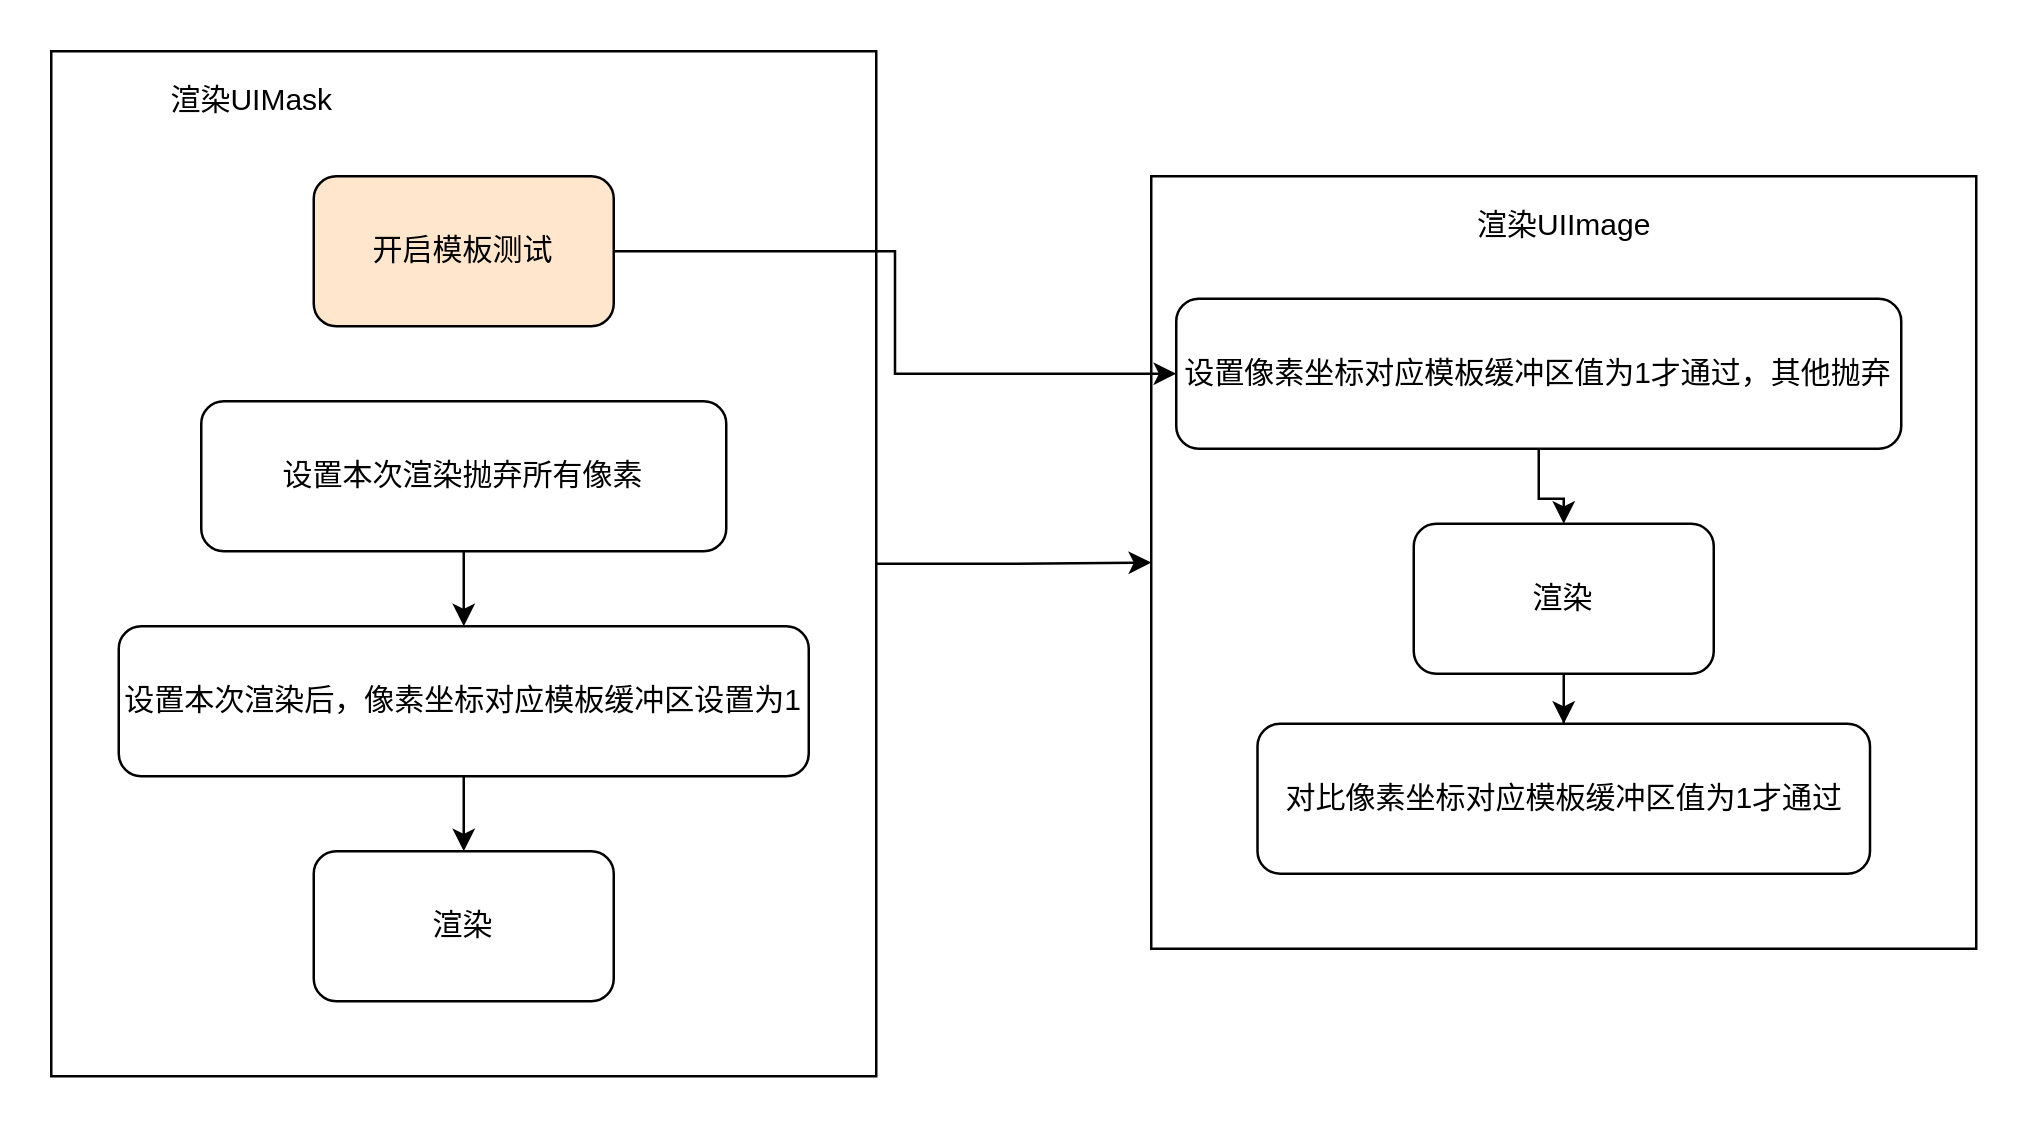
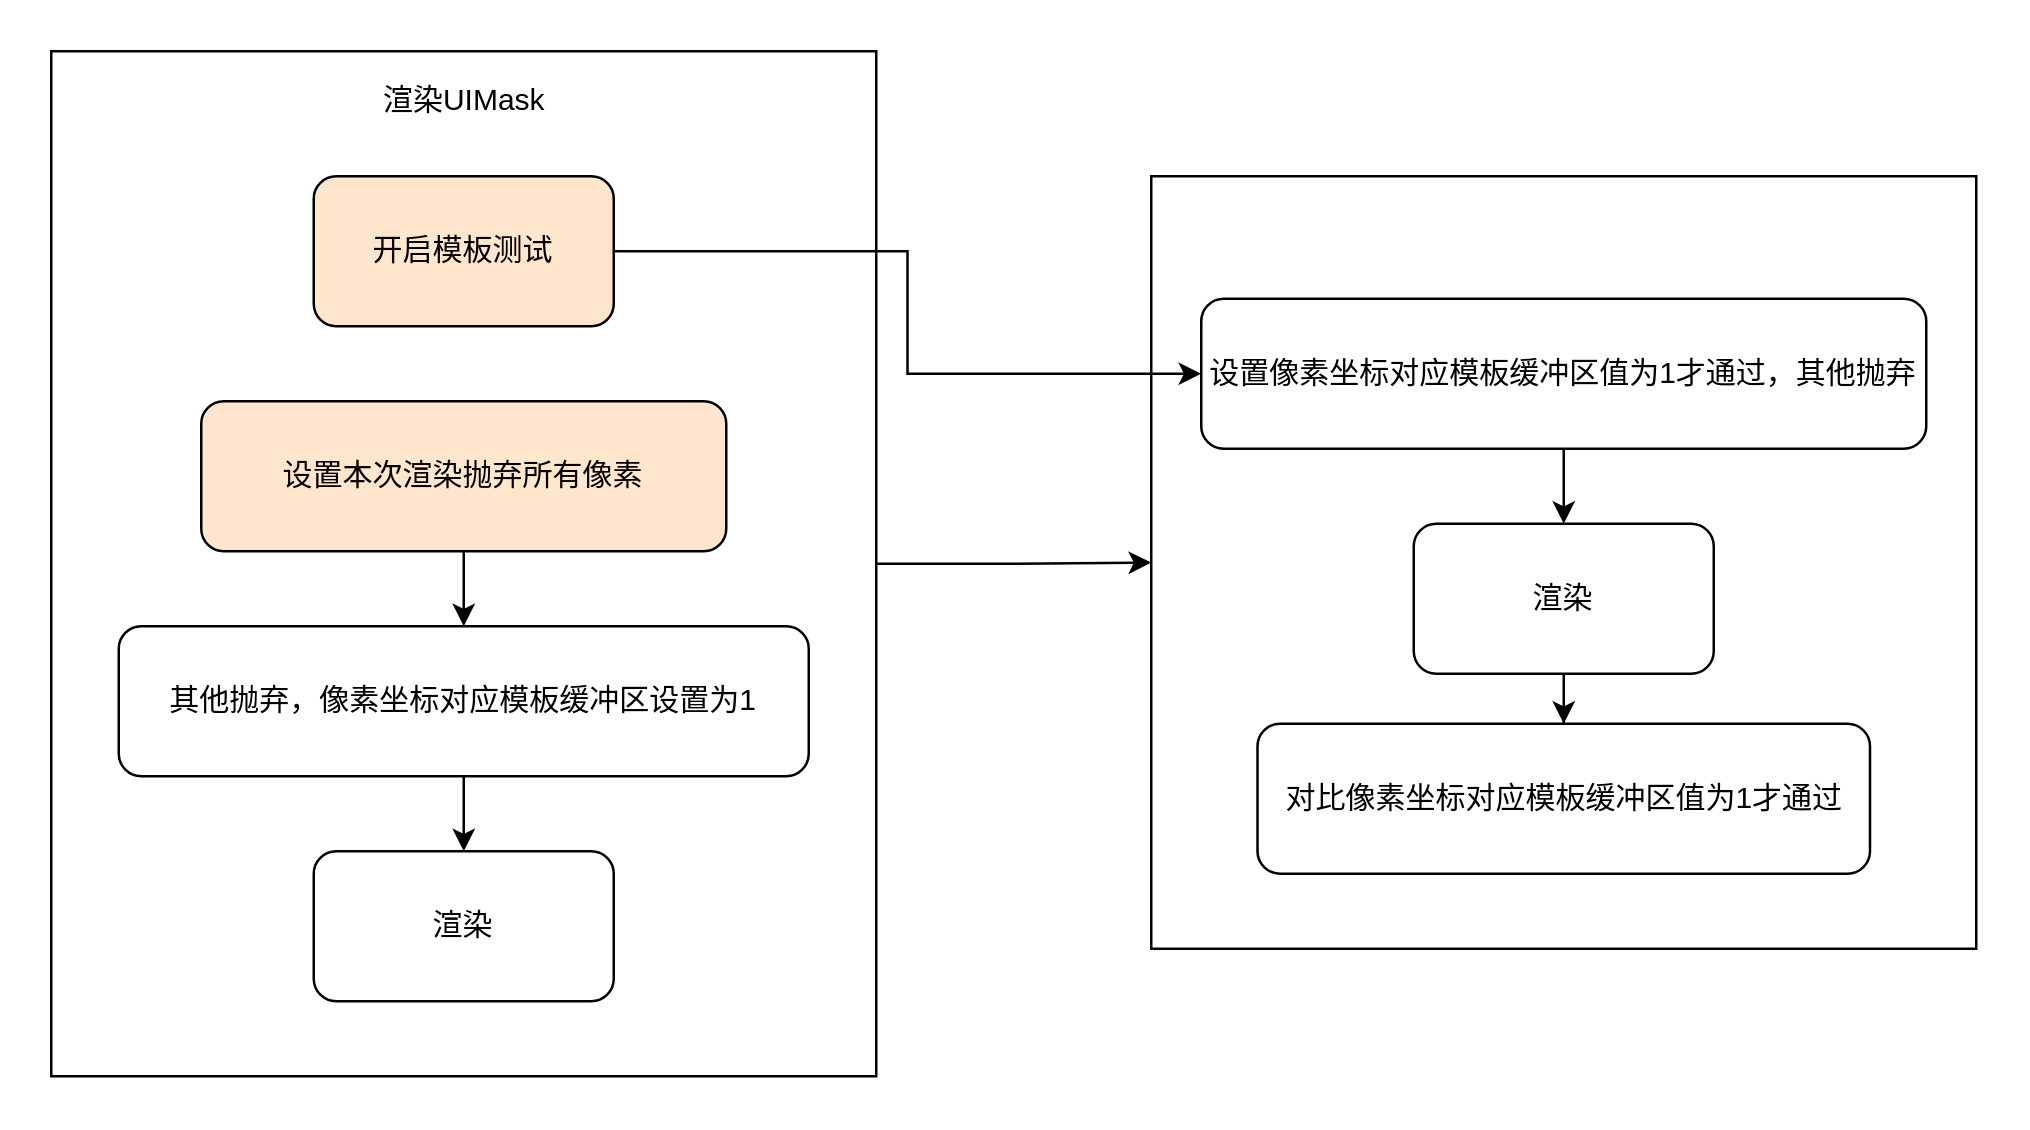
  <mxCell id="0" />
  <mxCell id="1" parent="0" />
  <mxCell id="2" value="" style="rounded=0;whiteSpace=wrap;html=1;" vertex="1" parent="1"><mxGeometry x="460" y="70" width="330" height="309" as="geometry" /></mxCell>
  <mxCell id="3" style="edgeStyle=orthogonalEdgeStyle;rounded=0;orthogonalLoop=1;jettySize=auto;html=1;" edge="1" parent="1" source="4" target="2"><mxGeometry relative="1" as="geometry" /></mxCell>
  <mxCell id="4" value="" style="rounded=0;whiteSpace=wrap;html=1;" vertex="1" parent="1"><mxGeometry x="20" y="20" width="330" height="410" as="geometry" /></mxCell>
  <mxCell id="5" value="" style="edgeStyle=orthogonalEdgeStyle;rounded=0;orthogonalLoop=1;jettySize=auto;html=1;" edge="1" parent="1" source="6" target="13"><mxGeometry relative="1" as="geometry" /></mxCell>
  <mxCell id="6" value="开启模板测试" style="rounded=1;whiteSpace=wrap;html=1;fillColor=#ffe6cc;" vertex="1" parent="1"><mxGeometry x="125" y="70" width="120" height="60" as="geometry" /></mxCell>
  <mxCell id="7" value="" style="edgeStyle=orthogonalEdgeStyle;rounded=0;orthogonalLoop=1;jettySize=auto;html=1;" edge="1" parent="1" source="8" target="10"><mxGeometry relative="1" as="geometry" /></mxCell>
- <mxCell id="8" value="设置本次渲染抛弃所有像素" style="whiteSpace=wrap;html=1;rounded=1;" vertex="1" parent="1"><mxGeometry x="80" y="160" width="210" height="60" as="geometry" /></mxCell>
+ <mxCell id="8" value="设置本次渲染抛弃所有像素" style="whiteSpace=wrap;html=1;rounded=1;fillColor=#ffe6cc;" vertex="1" parent="1"><mxGeometry x="80" y="160" width="210" height="60" as="geometry" /></mxCell>
  <mxCell id="9" value="" style="edgeStyle=orthogonalEdgeStyle;rounded=0;orthogonalLoop=1;jettySize=auto;html=1;" edge="1" parent="1" source="10" target="11"><mxGeometry relative="1" as="geometry" /></mxCell>
- <mxCell id="10" value="设置本次渲染后，像素坐标对应模板缓冲区设置为1" style="whiteSpace=wrap;html=1;rounded=1;" vertex="1" parent="1"><mxGeometry x="47" y="250" width="276" height="60" as="geometry" /></mxCell>
+ <mxCell id="10" value="其他抛弃，像素坐标对应模板缓冲区设置为1" style="whiteSpace=wrap;html=1;rounded=1;" vertex="1" parent="1"><mxGeometry x="47" y="250" width="276" height="60" as="geometry" /></mxCell>
  <mxCell id="11" value="渲染" style="whiteSpace=wrap;html=1;rounded=1;" vertex="1" parent="1"><mxGeometry x="125" y="340" width="120" height="60" as="geometry" /></mxCell>
  <mxCell id="12" value="" style="edgeStyle=orthogonalEdgeStyle;rounded=0;orthogonalLoop=1;jettySize=auto;html=1;" edge="1" parent="1" source="13" target="15"><mxGeometry relative="1" as="geometry" /></mxCell>
- <mxCell id="13" value="设置像素坐标对应模板缓冲区值为1才通过，其他抛弃" style="rounded=1;whiteSpace=wrap;html=1;" vertex="1" parent="1"><mxGeometry x="470" y="119" width="290" height="60" as="geometry" /></mxCell>
+ <mxCell id="13" value="设置像素坐标对应模板缓冲区值为1才通过，其他抛弃" style="rounded=1;whiteSpace=wrap;html=1;" vertex="1" parent="1"><mxGeometry x="480" y="119" width="290" height="60" as="geometry" /></mxCell>
  <mxCell id="14" value="" style="edgeStyle=orthogonalEdgeStyle;rounded=0;orthogonalLoop=1;jettySize=auto;html=1;" edge="1" parent="1" source="15" target="16"><mxGeometry relative="1" as="geometry" /></mxCell>
  <mxCell id="15" value="渲染" style="rounded=1;whiteSpace=wrap;html=1;" vertex="1" parent="1"><mxGeometry x="565" y="209" width="120" height="60" as="geometry" /></mxCell>
  <mxCell id="16" value="对比像素坐标对应模板缓冲区值为1才通过" style="whiteSpace=wrap;html=1;rounded=1;" vertex="1" parent="1"><mxGeometry x="502.5" y="289" width="245" height="60" as="geometry" /></mxCell>
- <mxCell id="17" value="渲染UIMask" style="text;html=1;strokeColor=none;fillColor=none;align=center;verticalAlign=middle;whiteSpace=wrap;rounded=0;" vertex="1" parent="1"><mxGeometry x="32.5" y="30" width="135" height="20" as="geometry" /></mxCell>
- <mxCell id="18" value="渲染UIImage" style="text;html=1;strokeColor=none;fillColor=none;align=center;verticalAlign=middle;whiteSpace=wrap;rounded=0;" vertex="1" parent="1"><mxGeometry x="557.5" y="80" width="135" height="20" as="geometry" /></mxCell>
+ <mxCell id="17" value="渲染UIMask" style="text;html=1;strokeColor=none;fillColor=none;align=center;verticalAlign=middle;whiteSpace=wrap;rounded=0;" vertex="1" parent="1"><mxGeometry x="117.5" y="30" width="135" height="20" as="geometry" /></mxCell>
